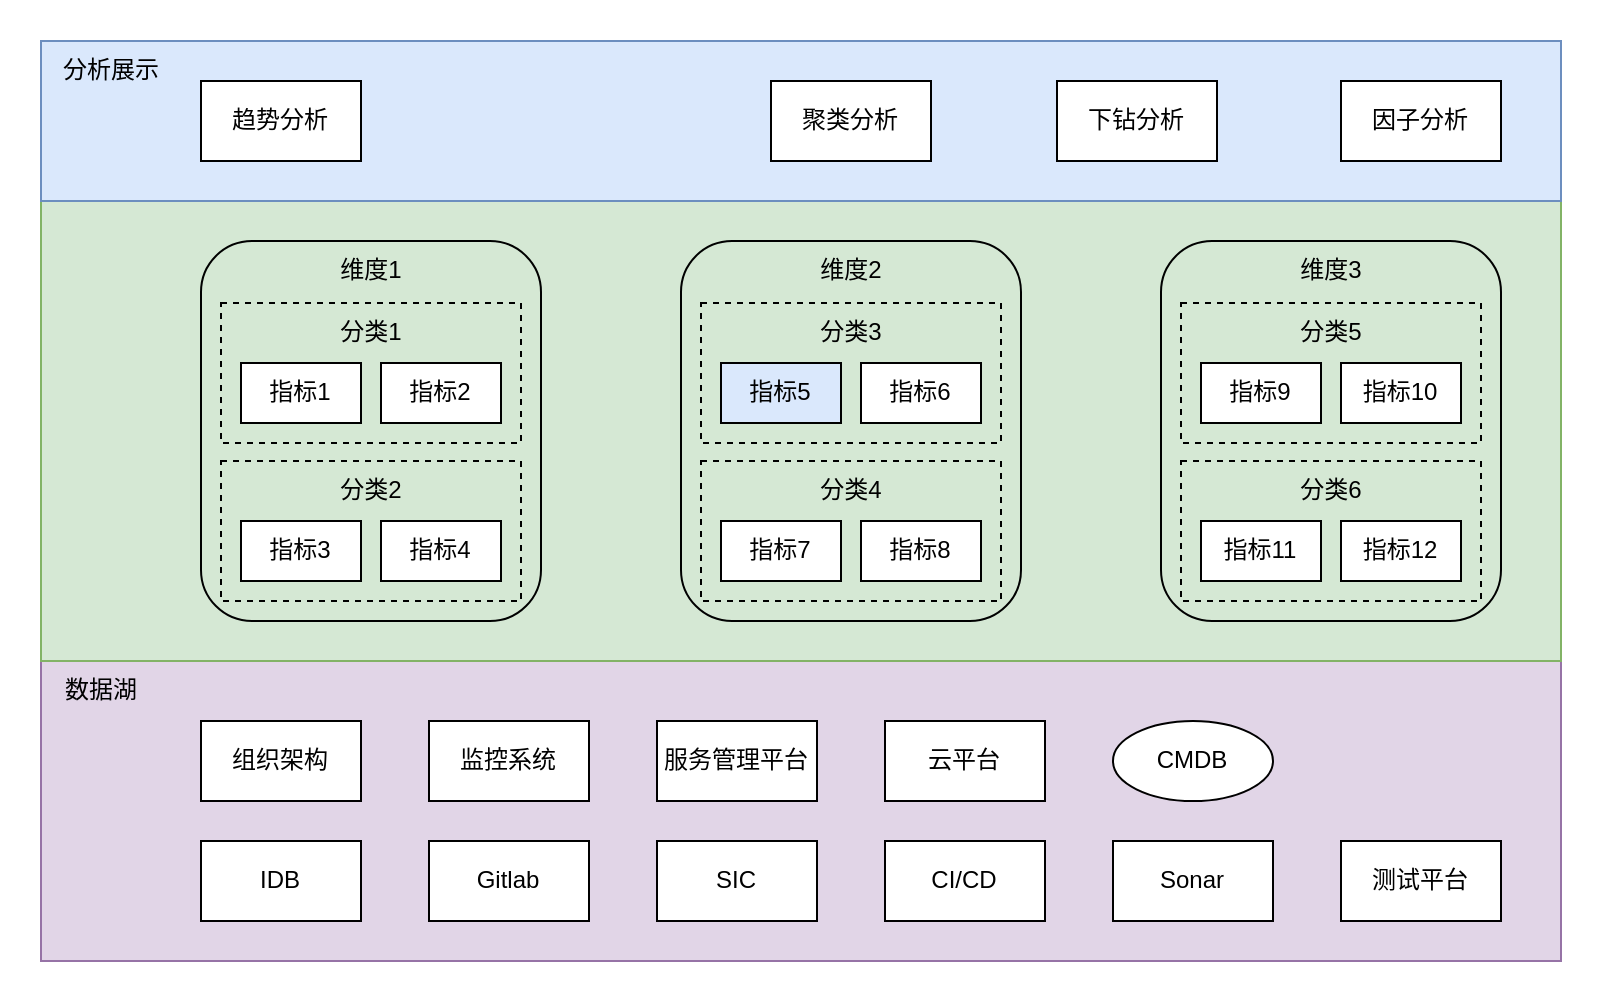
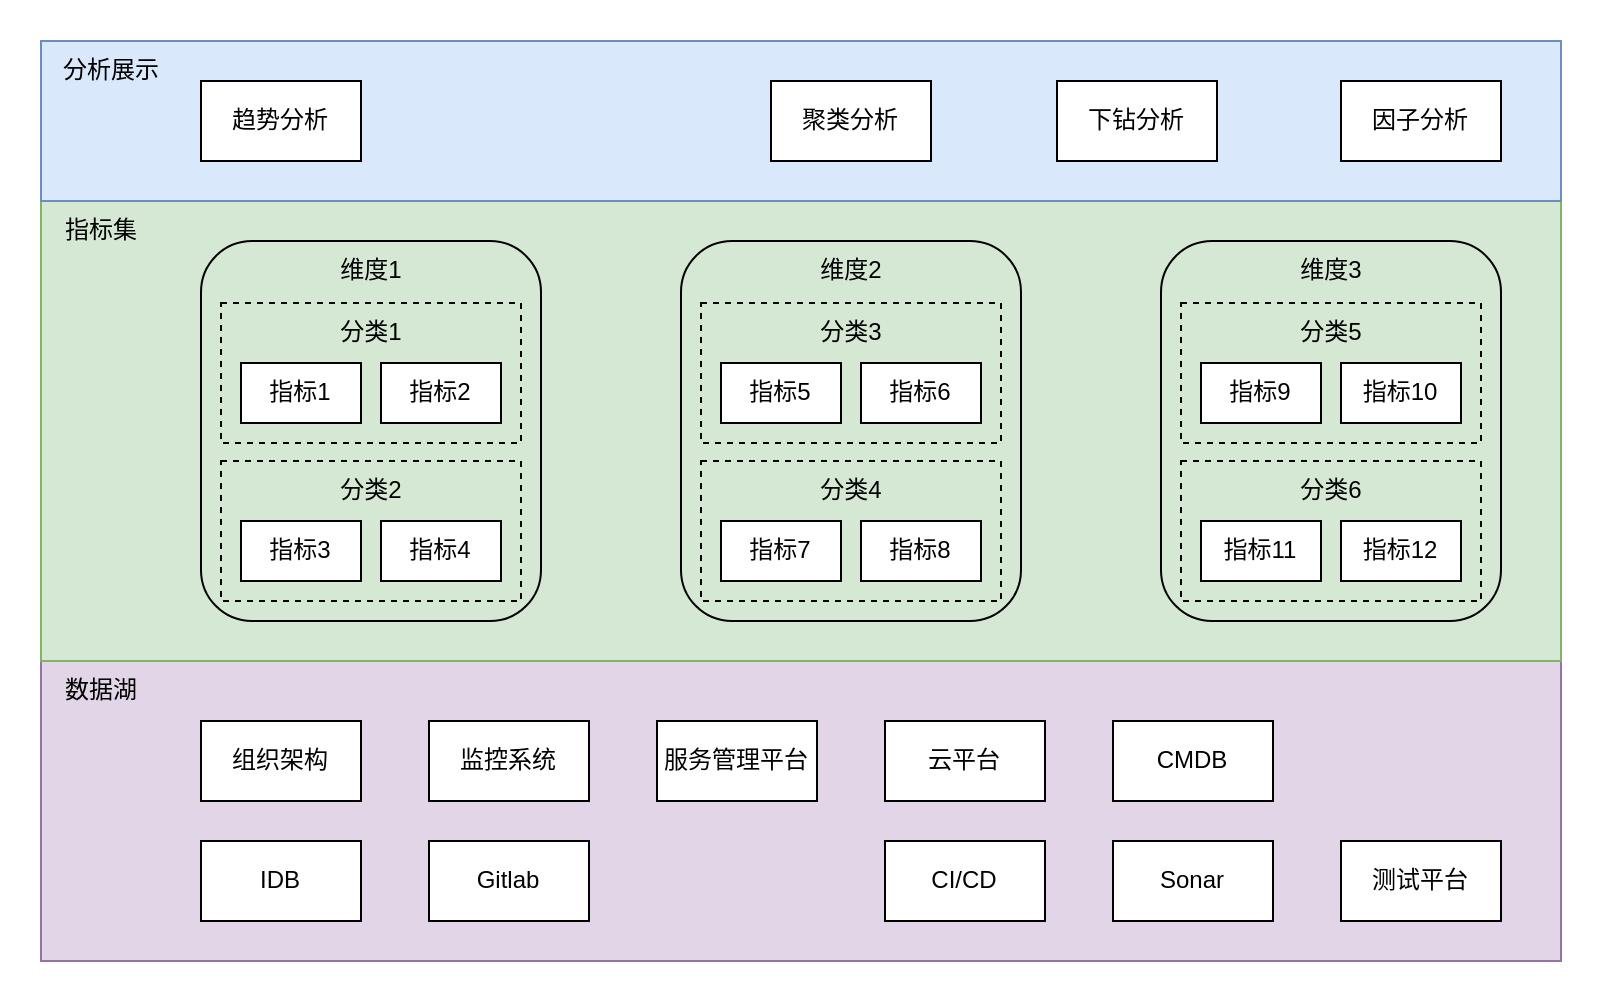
  <mxCell id="0" />
  <mxCell id="1" parent="0" />
  <mxCell id="2" value="" style="rounded=0;whiteSpace=wrap;html=1;fillColor=#e1d5e7;strokeColor=#9673a6;" vertex="1" parent="1"><mxGeometry y="330" width="760" height="150" as="geometry" x="20" /></mxCell>
  <mxCell id="3" value="" style="rounded=0;whiteSpace=wrap;html=1;fillColor=#d5e8d4;strokeColor=#82b366;" vertex="1" parent="1"><mxGeometry y="100" width="760" height="230" as="geometry" x="20" /></mxCell>
  <mxCell id="4" value="" style="group" vertex="1" connectable="0" parent="1"><mxGeometry x="580" y="120" width="170" height="190" as="geometry" /></mxCell>
  <mxCell id="5" value="" style="rounded=1;whiteSpace=wrap;html=1;fillColor=none;" vertex="1" parent="4"><mxGeometry width="170" height="190" as="geometry" /></mxCell>
  <mxCell id="6" value="" style="rounded=0;whiteSpace=wrap;html=1;fillColor=none;dashed=1;" vertex="1" parent="4"><mxGeometry x="10" y="31" width="150" height="70" as="geometry" /></mxCell>
  <mxCell id="7" value="指标9" style="rounded=0;whiteSpace=wrap;html=1;" vertex="1" parent="4"><mxGeometry x="20" y="61" width="60" height="30" as="geometry" /></mxCell>
  <mxCell id="8" value="指标10" style="rounded=0;whiteSpace=wrap;html=1;" vertex="1" parent="4"><mxGeometry x="90" y="61" width="60" height="30" as="geometry" /></mxCell>
  <mxCell id="9" value="分类5" style="text;html=1;align=center;verticalAlign=middle;resizable=0;points=[];autosize=1;strokeColor=none;fillColor=none;" vertex="1" parent="4"><mxGeometry x="60" y="31" width="50" height="30" as="geometry" /></mxCell>
  <mxCell id="10" value="" style="rounded=0;whiteSpace=wrap;html=1;fillColor=none;dashed=1;" vertex="1" parent="4"><mxGeometry x="10" y="110" width="150" height="70" as="geometry" /></mxCell>
  <mxCell id="11" value="指标11" style="rounded=0;whiteSpace=wrap;html=1;" vertex="1" parent="4"><mxGeometry x="20" y="140" width="60" height="30" as="geometry" /></mxCell>
  <mxCell id="12" value="指标12" style="rounded=0;whiteSpace=wrap;html=1;" vertex="1" parent="4"><mxGeometry x="90" y="140" width="60" height="30" as="geometry" /></mxCell>
  <mxCell id="13" value="分类6" style="text;html=1;align=center;verticalAlign=middle;resizable=0;points=[];autosize=1;strokeColor=none;fillColor=none;" vertex="1" parent="4"><mxGeometry x="60" y="110" width="50" height="30" as="geometry" /></mxCell>
  <mxCell id="14" value="维度3" style="text;html=1;align=center;verticalAlign=middle;resizable=0;points=[];autosize=1;strokeColor=none;fillColor=none;" vertex="1" parent="4"><mxGeometry x="60" width="50" height="30" as="geometry" /></mxCell>
  <mxCell id="15" value="" style="group" vertex="1" connectable="0" parent="1"><mxGeometry x="100" y="120" width="170" height="190" as="geometry" /></mxCell>
  <mxCell id="16" value="" style="rounded=0;whiteSpace=wrap;html=1;fillColor=none;dashed=1;" vertex="1" parent="15"><mxGeometry x="10" y="31" width="150" height="70" as="geometry" /></mxCell>
  <mxCell id="17" value="指标1" style="rounded=0;whiteSpace=wrap;html=1;" vertex="1" parent="15"><mxGeometry x="20" y="61" width="60" height="30" as="geometry" /></mxCell>
  <mxCell id="18" value="指标2" style="rounded=0;whiteSpace=wrap;html=1;" vertex="1" parent="15"><mxGeometry x="90" y="61" width="60" height="30" as="geometry" /></mxCell>
  <mxCell id="19" value="分类1" style="text;html=1;align=center;verticalAlign=middle;resizable=0;points=[];autosize=1;strokeColor=none;fillColor=none;" vertex="1" parent="15"><mxGeometry x="60" y="31" width="50" height="30" as="geometry" /></mxCell>
  <mxCell id="20" value="" style="rounded=0;whiteSpace=wrap;html=1;fillColor=none;dashed=1;" vertex="1" parent="15"><mxGeometry x="10" y="110" width="150" height="70" as="geometry" /></mxCell>
  <mxCell id="21" value="指标3" style="rounded=0;whiteSpace=wrap;html=1;" vertex="1" parent="15"><mxGeometry x="20" y="140" width="60" height="30" as="geometry" /></mxCell>
  <mxCell id="22" value="指标4" style="rounded=0;whiteSpace=wrap;html=1;" vertex="1" parent="15"><mxGeometry x="90" y="140" width="60" height="30" as="geometry" /></mxCell>
  <mxCell id="23" value="分类2" style="text;html=1;align=center;verticalAlign=middle;resizable=0;points=[];autosize=1;strokeColor=none;fillColor=none;" vertex="1" parent="15"><mxGeometry x="60" y="110" width="50" height="30" as="geometry" /></mxCell>
  <mxCell id="24" value="" style="rounded=1;whiteSpace=wrap;html=1;fillColor=none;" vertex="1" parent="15"><mxGeometry width="170" height="190" as="geometry" /></mxCell>
  <mxCell id="25" value="维度1" style="text;html=1;align=center;verticalAlign=middle;resizable=0;points=[];autosize=1;strokeColor=none;fillColor=none;" vertex="1" parent="15"><mxGeometry x="60" width="50" height="30" as="geometry" /></mxCell>
  <mxCell id="26" value="" style="group" vertex="1" connectable="0" parent="1"><mxGeometry x="340" y="120" width="170" height="190" as="geometry" /></mxCell>
  <mxCell id="27" value="" style="rounded=1;whiteSpace=wrap;html=1;fillColor=none;" vertex="1" parent="26"><mxGeometry width="170" height="190" as="geometry" /></mxCell>
  <mxCell id="28" value="" style="rounded=0;whiteSpace=wrap;html=1;fillColor=none;dashed=1;" vertex="1" parent="26"><mxGeometry x="10" y="31" width="150" height="70" as="geometry" /></mxCell>
- <mxCell id="29" value="指标5" style="rounded=0;whiteSpace=wrap;html=1;fillColor=#dae8fc;" vertex="1" parent="26"><mxGeometry x="20" y="61" width="60" height="30" as="geometry" /></mxCell>
+ <mxCell id="29" value="指标5" style="rounded=0;whiteSpace=wrap;html=1;" vertex="1" parent="26"><mxGeometry x="20" y="61" width="60" height="30" as="geometry" /></mxCell>
  <mxCell id="30" value="指标6" style="rounded=0;whiteSpace=wrap;html=1;" vertex="1" parent="26"><mxGeometry x="90" y="61" width="60" height="30" as="geometry" /></mxCell>
  <mxCell id="31" value="分类3" style="text;html=1;align=center;verticalAlign=middle;resizable=0;points=[];autosize=1;strokeColor=none;fillColor=none;" vertex="1" parent="26"><mxGeometry x="60" y="31" width="50" height="30" as="geometry" /></mxCell>
  <mxCell id="32" value="" style="rounded=0;whiteSpace=wrap;html=1;fillColor=none;dashed=1;" vertex="1" parent="26"><mxGeometry x="10" y="110" width="150" height="70" as="geometry" /></mxCell>
  <mxCell id="33" value="指标7" style="rounded=0;whiteSpace=wrap;html=1;" vertex="1" parent="26"><mxGeometry x="20" y="140" width="60" height="30" as="geometry" /></mxCell>
  <mxCell id="34" value="指标8" style="rounded=0;whiteSpace=wrap;html=1;" vertex="1" parent="26"><mxGeometry x="90" y="140" width="60" height="30" as="geometry" /></mxCell>
  <mxCell id="35" value="分类4" style="text;html=1;align=center;verticalAlign=middle;resizable=0;points=[];autosize=1;strokeColor=none;fillColor=none;" vertex="1" parent="26"><mxGeometry x="60" y="110" width="50" height="30" as="geometry" /></mxCell>
  <mxCell id="36" value="维度2" style="text;html=1;align=center;verticalAlign=middle;resizable=0;points=[];autosize=1;strokeColor=none;fillColor=none;" vertex="1" parent="26"><mxGeometry x="60" width="50" height="30" as="geometry" /></mxCell>
+ <mxCell id="37" value="指标集" style="text;html=1;align=center;verticalAlign=middle;resizable=0;points=[];autosize=1;strokeColor=none;fillColor=none;" vertex="1" parent="1"><mxGeometry y="100" width="60" height="30" as="geometry" x="20" /></mxCell>
  <mxCell id="38" value="数据湖" style="text;html=1;align=center;verticalAlign=middle;resizable=0;points=[];autosize=1;strokeColor=none;fillColor=none;" vertex="1" parent="1"><mxGeometry y="330" width="60" height="30" as="geometry" x="20" /></mxCell>
  <mxCell id="39" value="组织架构" style="rounded=0;whiteSpace=wrap;html=1;" vertex="1" parent="1"><mxGeometry x="100" y="360" width="80" height="40" as="geometry" /></mxCell>
  <mxCell id="40" value="监控系统" style="rounded=0;whiteSpace=wrap;html=1;" vertex="1" parent="1"><mxGeometry x="214" y="360" width="80" height="40" as="geometry" /></mxCell>
  <mxCell id="41" value="服务管理平台" style="rounded=0;whiteSpace=wrap;html=1;" vertex="1" parent="1"><mxGeometry x="328" y="360" width="80" height="40" as="geometry" /></mxCell>
  <mxCell id="42" value="云平台" style="rounded=0;whiteSpace=wrap;html=1;" vertex="1" parent="1"><mxGeometry x="442" y="360" width="80" height="40" as="geometry" /></mxCell>
- <mxCell id="43" value="CMDB" style="ellipse;whiteSpace=wrap;html=1;" vertex="1" parent="1"><mxGeometry x="556" y="360" width="80" height="40" as="geometry" /></mxCell>
+ <mxCell id="43" value="CMDB" style="rounded=0;whiteSpace=wrap;html=1;" vertex="1" parent="1"><mxGeometry x="556" y="360" width="80" height="40" as="geometry" /></mxCell>
  <mxCell id="44" value="IDB" style="rounded=0;whiteSpace=wrap;html=1;" vertex="1" parent="1"><mxGeometry x="100" y="420" width="80" height="40" as="geometry" /></mxCell>
  <mxCell id="45" value="Gitlab" style="rounded=0;whiteSpace=wrap;html=1;" vertex="1" parent="1"><mxGeometry x="214" y="420" width="80" height="40" as="geometry" /></mxCell>
- <mxCell id="46" value="SIC" style="rounded=0;whiteSpace=wrap;html=1;" vertex="1" parent="1"><mxGeometry x="328" y="420" width="80" height="40" as="geometry" /></mxCell>
  <mxCell id="47" value="CI/CD" style="rounded=0;whiteSpace=wrap;html=1;" vertex="1" parent="1"><mxGeometry x="442" y="420" width="80" height="40" as="geometry" /></mxCell>
  <mxCell id="48" value="Sonar" style="rounded=0;whiteSpace=wrap;html=1;" vertex="1" parent="1"><mxGeometry x="556" y="420" width="80" height="40" as="geometry" /></mxCell>
  <mxCell id="49" value="测试平台" style="rounded=0;whiteSpace=wrap;html=1;" vertex="1" parent="1"><mxGeometry x="670" y="420" width="80" height="40" as="geometry" /></mxCell>
  <mxCell id="50" value="" style="rounded=0;whiteSpace=wrap;html=1;fillColor=#dae8fc;strokeColor=#6c8ebf;" vertex="1" parent="1"><mxGeometry y="20" width="760" height="80" as="geometry" x="20" /></mxCell>
  <mxCell id="51" value="分析展示" style="text;html=1;align=center;verticalAlign=middle;resizable=0;points=[];autosize=1;strokeColor=none;fillColor=none;" vertex="1" parent="1"><mxGeometry y="20" width="70" height="30" as="geometry" x="20" /></mxCell>
  <mxCell id="52" value="趋势分析" style="rounded=0;whiteSpace=wrap;html=1;" vertex="1" parent="1"><mxGeometry x="100" y="40" width="80" height="40" as="geometry" /></mxCell>
  <mxCell id="53" value="聚类分析" style="rounded=0;whiteSpace=wrap;html=1;" vertex="1" parent="1"><mxGeometry x="385" y="40" width="80" height="40" as="geometry" /></mxCell>
  <mxCell id="54" value="下钻分析" style="rounded=0;whiteSpace=wrap;html=1;" vertex="1" parent="1"><mxGeometry x="528" y="40" width="80" height="40" as="geometry" /></mxCell>
  <mxCell id="55" value="因子分析" style="rounded=0;whiteSpace=wrap;html=1;" vertex="1" parent="1"><mxGeometry x="670" y="40" width="80" height="40" as="geometry" /></mxCell>
